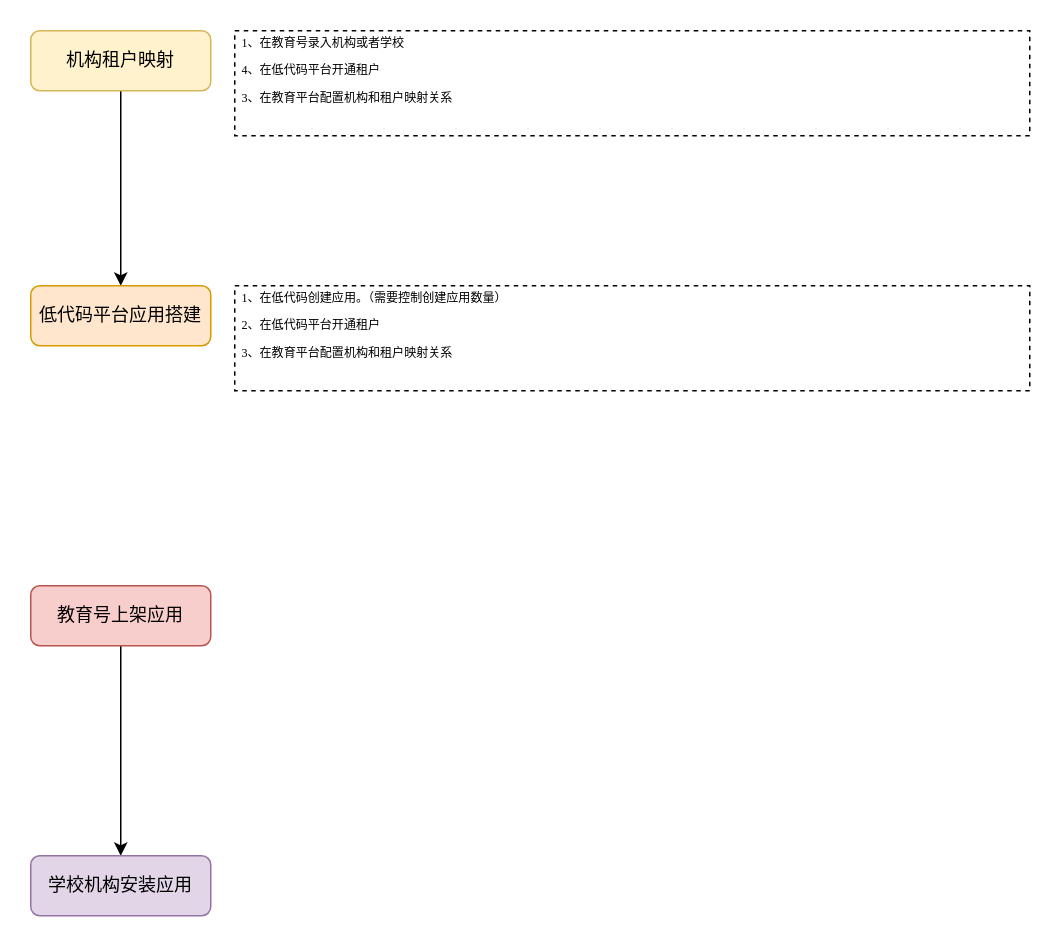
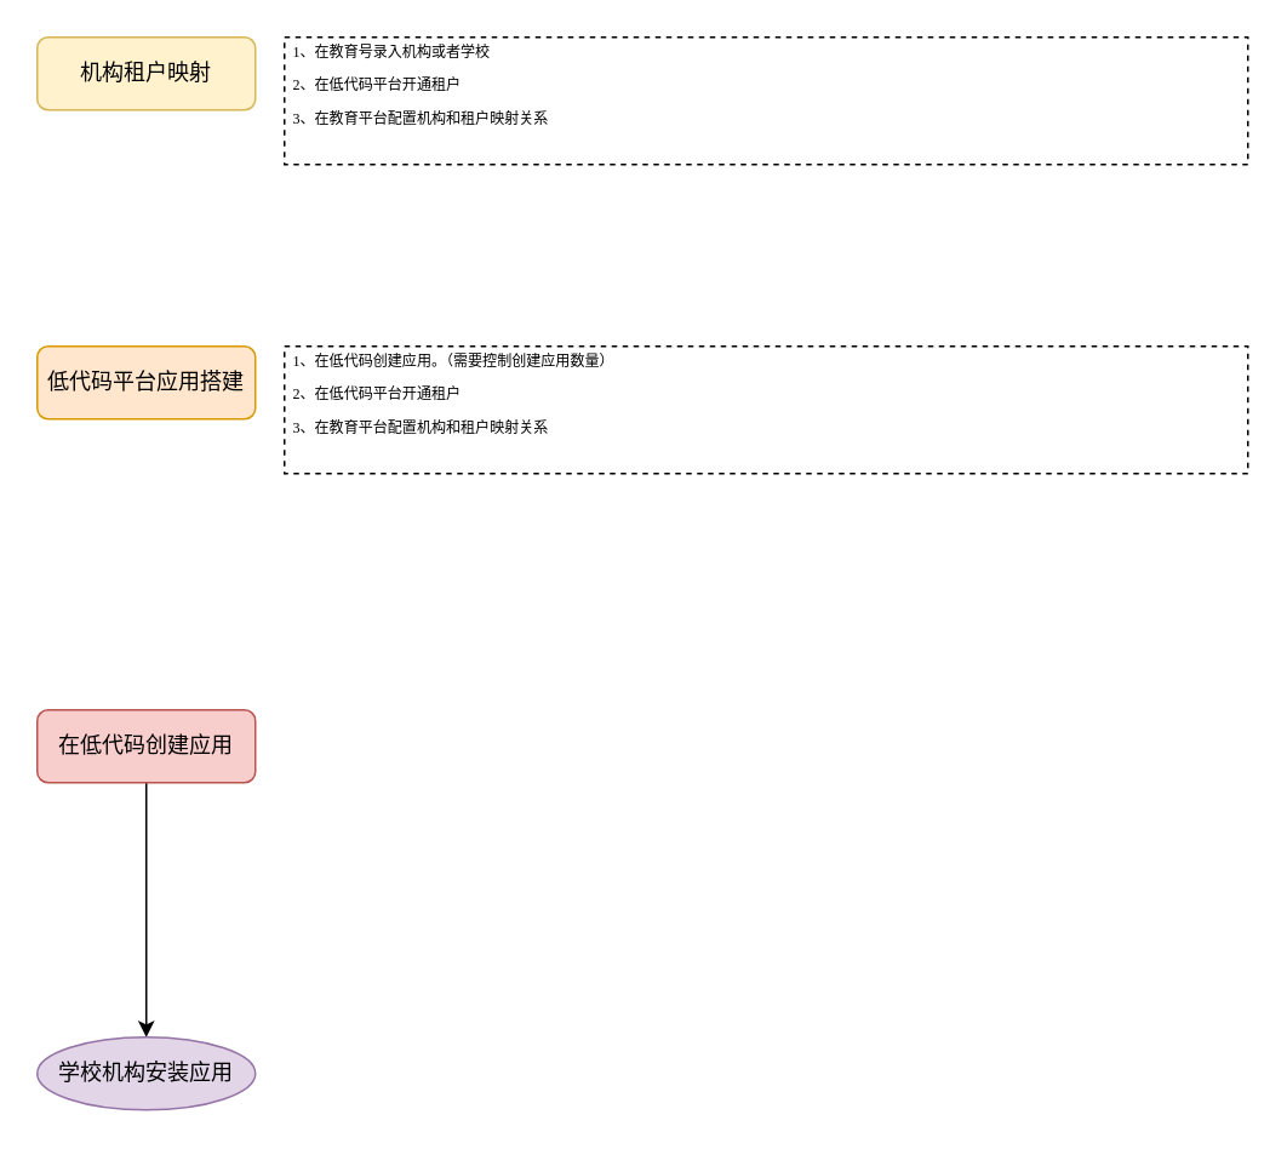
  <mxCell id="0" />
  <mxCell id="1" parent="0" />
- <mxCell id="2" style="edgeStyle=orthogonalEdgeStyle;rounded=0;orthogonalLoop=1;jettySize=auto;html=1;entryX=0.5;entryY=0;entryDx=0;entryDy=0;" edge="1" parent="1" source="3" target="7"><mxGeometry relative="1" as="geometry" /></mxCell>
  <mxCell id="3" value="机构租户映射" style="rounded=1;whiteSpace=wrap;html=1;fontSize=12;glass=0;strokeWidth=1;shadow=0;fillColor=#fff2cc;strokeColor=#d6b656;" parent="1" vertex="1"><mxGeometry x="20" y="20" width="120" height="40" as="geometry" /></mxCell>
  <mxCell id="4" style="edgeStyle=orthogonalEdgeStyle;rounded=0;orthogonalLoop=1;jettySize=auto;html=1;entryX=0.5;entryY=0;entryDx=0;entryDy=0;" edge="1" parent="1" source="5" target="6"><mxGeometry relative="1" as="geometry" /></mxCell>
- <mxCell id="5" value="教育号上架应用" style="rounded=1;whiteSpace=wrap;html=1;fontSize=12;glass=0;strokeWidth=1;shadow=0;fillColor=#f8cecc;strokeColor=#b85450;" parent="1" vertex="1"><mxGeometry x="20" y="390" width="120" height="40" as="geometry" /></mxCell>
- <mxCell id="6" value="学校机构安装应用" style="rounded=1;whiteSpace=wrap;html=1;fontSize=12;glass=0;strokeWidth=1;shadow=0;fillColor=#e1d5e7;strokeColor=#9673a6;" vertex="1" parent="1"><mxGeometry x="20" y="570" width="120" height="40" as="geometry" /></mxCell>
+ <mxCell id="5" value="在低代码创建应用" style="rounded=1;whiteSpace=wrap;html=1;fontSize=12;glass=0;strokeWidth=1;shadow=0;fillColor=#f8cecc;strokeColor=#b85450;" parent="1" vertex="1"><mxGeometry x="20" y="390" width="120" height="40" as="geometry" /></mxCell>
+ <mxCell id="6" value="学校机构安装应用" style="ellipse;whiteSpace=wrap;html=1;fontSize=12;glass=0;strokeWidth=1;shadow=0;fillColor=#e1d5e7;strokeColor=#9673a6;" vertex="1" parent="1"><mxGeometry x="20" y="570" width="120" height="40" as="geometry" /></mxCell>
  <mxCell id="7" value="低代码平台应用搭建" style="rounded=1;whiteSpace=wrap;html=1;fontSize=12;glass=0;strokeWidth=1;shadow=0;fillColor=#ffe6cc;strokeColor=#d79b00;" vertex="1" parent="1"><mxGeometry x="20" y="190" width="120" height="40" as="geometry" /></mxCell>
- <mxCell id="8" value="&lt;h6 style=&quot;line-height: 0%;&quot;&gt;&lt;span style=&quot;font-weight: normal;&quot;&gt;1、在教育号录入机构或者学校&lt;/span&gt;&lt;/h6&gt;&lt;h6 style=&quot;line-height: 0%;&quot;&gt;&lt;span style=&quot;font-weight: normal;&quot;&gt;4、在低代码平台开通租户&lt;/span&gt;&lt;/h6&gt;&lt;h6 style=&quot;line-height: 0%;&quot;&gt;&lt;span style=&quot;font-weight: normal;&quot;&gt;3、在教育平台配置机构和租户映射关系&lt;/span&gt;&lt;/h6&gt;" style="text;html=1;spacing=5;spacingTop=-20;whiteSpace=wrap;overflow=hidden;rounded=0;fontFamily=Georgia;verticalAlign=top;strokeColor=default;dashed=1;" vertex="1" parent="1"><mxGeometry x="156" y="20" width="530" height="70" as="geometry" /></mxCell>
+ <mxCell id="8" value="&lt;h6 style=&quot;line-height: 0%;&quot;&gt;&lt;span style=&quot;font-weight: normal;&quot;&gt;1、在教育号录入机构或者学校&lt;/span&gt;&lt;/h6&gt;&lt;h6 style=&quot;line-height: 0%;&quot;&gt;&lt;span style=&quot;font-weight: normal;&quot;&gt;2、在低代码平台开通租户&lt;/span&gt;&lt;/h6&gt;&lt;h6 style=&quot;line-height: 0%;&quot;&gt;&lt;span style=&quot;font-weight: normal;&quot;&gt;3、在教育平台配置机构和租户映射关系&lt;/span&gt;&lt;/h6&gt;" style="text;html=1;spacing=5;spacingTop=-20;whiteSpace=wrap;overflow=hidden;rounded=0;fontFamily=Georgia;verticalAlign=top;strokeColor=default;dashed=1;" vertex="1" parent="1"><mxGeometry x="156" y="20" width="530" height="70" as="geometry" /></mxCell>
  <mxCell id="9" value="&lt;h6 style=&quot;line-height: 0%;&quot;&gt;&lt;span style=&quot;font-weight: normal;&quot;&gt;1、在低代码创建应用。（需要控制创建应用数量）&lt;/span&gt;&lt;/h6&gt;&lt;h6 style=&quot;line-height: 0%;&quot;&gt;&lt;span style=&quot;font-weight: normal;&quot;&gt;2、在低代码平台开通租户&lt;/span&gt;&lt;/h6&gt;&lt;h6 style=&quot;line-height: 0%;&quot;&gt;&lt;span style=&quot;font-weight: normal;&quot;&gt;3、在教育平台配置机构和租户映射关系&lt;/span&gt;&lt;/h6&gt;" style="text;html=1;spacing=5;spacingTop=-20;whiteSpace=wrap;overflow=hidden;rounded=0;fontFamily=Georgia;verticalAlign=top;strokeColor=default;dashed=1;" vertex="1" parent="1"><mxGeometry x="156" y="190" width="530" height="70" as="geometry" /></mxCell>
